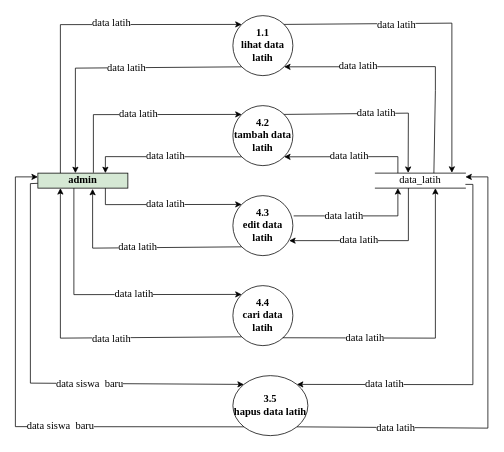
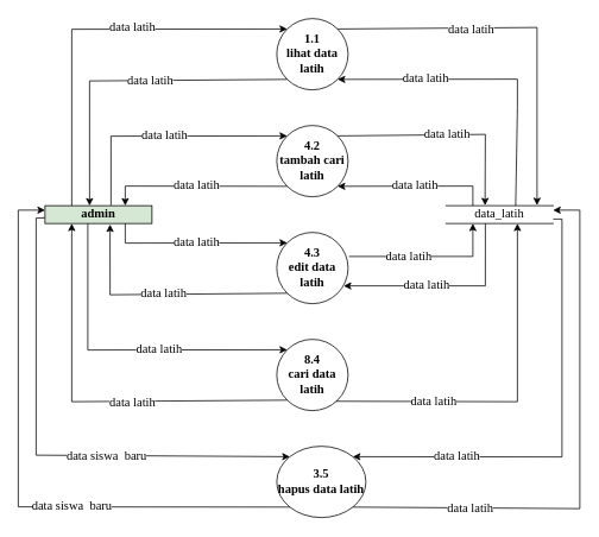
  <mxCell id="0" />
  <mxCell id="1" parent="0" />
  <mxCell id="2" value="1.1&lt;br style=&quot;font-size: 14px;&quot;&gt;lihat data latih" style="ellipse;whiteSpace=wrap;html=1;aspect=fixed;fontFamily=Times New Roman;fontSize=14;fontStyle=1" vertex="1" parent="1"><mxGeometry x="310" y="20" width="80" height="80" as="geometry" /></mxCell>
- <mxCell id="3" value="4.2&lt;br style=&quot;font-size: 14px;&quot;&gt;tambah data latih" style="ellipse;whiteSpace=wrap;html=1;aspect=fixed;fontFamily=Times New Roman;fontSize=14;fontStyle=1" vertex="1" parent="1"><mxGeometry x="310" y="140" width="80" height="80" as="geometry" /></mxCell>
+ <mxCell id="3" value="4.2&lt;br style=&quot;font-size: 14px;&quot;&gt;tambah cari latih" style="ellipse;whiteSpace=wrap;html=1;aspect=fixed;fontFamily=Times New Roman;fontSize=14;fontStyle=1" vertex="1" parent="1"><mxGeometry x="310" y="140" width="80" height="80" as="geometry" /></mxCell>
  <mxCell id="4" value="4.3&lt;br style=&quot;font-size: 14px;&quot;&gt;edit data latih" style="ellipse;whiteSpace=wrap;html=1;aspect=fixed;fontFamily=Times New Roman;fontSize=14;fontStyle=1" vertex="1" parent="1"><mxGeometry x="310" y="260" width="80" height="80" as="geometry" /></mxCell>
- <mxCell id="5" value="4.4&lt;br style=&quot;font-size: 14px;&quot;&gt;cari data latih" style="ellipse;whiteSpace=wrap;html=1;aspect=fixed;fontFamily=Times New Roman;fontSize=14;fontStyle=1" vertex="1" parent="1"><mxGeometry x="310" y="380" width="80" height="80" as="geometry" /></mxCell>
+ <mxCell id="5" value="8.4&lt;br style=&quot;font-size: 14px;&quot;&gt;cari data latih" style="ellipse;whiteSpace=wrap;html=1;aspect=fixed;fontFamily=Times New Roman;fontSize=14;fontStyle=1" vertex="1" parent="1"><mxGeometry x="310" y="380" width="80" height="80" as="geometry" /></mxCell>
  <mxCell id="6" value="3.5&lt;br style=&quot;font-size: 14px;&quot;&gt;hapus data latih" style="ellipse;whiteSpace=wrap;html=1;aspect=fixed;fontFamily=Times New Roman;fontSize=14;fontStyle=1" vertex="1" parent="1"><mxGeometry x="310" y="500" width="100" height="80" as="geometry" /></mxCell>
  <mxCell id="7" value="admin" style="rounded=0;whiteSpace=wrap;html=1;fontFamily=Times New Roman;fontSize=14;fontStyle=1;fillColor=#d5e8d4;" vertex="1" parent="1"><mxGeometry x="50" y="230" width="120" height="20" as="geometry" /></mxCell>
  <mxCell id="8" value="data_latih" style="shape=partialRectangle;whiteSpace=wrap;html=1;left=0;right=0;fillColor=none;fontFamily=Times New Roman;fontSize=14;" vertex="1" parent="1"><mxGeometry x="500" y="230" width="120" height="20" as="geometry" /></mxCell>
  <mxCell id="9" value="data latih" style="endArrow=classic;html=1;rounded=0;exitX=0.25;exitY=0;exitDx=0;exitDy=0;entryX=0;entryY=0;entryDx=0;entryDy=0;fontFamily=Times New Roman;fontSize=14;" edge="1" parent="1" source="7" target="2"><mxGeometry x="0.209" y="2" width="50" height="50" relative="1" as="geometry"><mxPoint x="130" y="160" as="sourcePoint" /><mxPoint x="180" y="110" as="targetPoint" /><Array as="points"><mxPoint x="80" y="32" /></Array><mxPoint as="offset" /></mxGeometry></mxCell>
  <mxCell id="10" value="data latih" style="endArrow=classic;html=1;rounded=0;exitX=0;exitY=1;exitDx=0;exitDy=0;entryX=0.417;entryY=0;entryDx=0;entryDy=0;entryPerimeter=0;fontFamily=Times New Roman;fontSize=14;" edge="1" parent="1" source="2" target="7"><mxGeometry x="-0.153" y="1" width="50" height="50" relative="1" as="geometry"><mxPoint x="240" y="170" as="sourcePoint" /><mxPoint x="100" y="220" as="targetPoint" /><Array as="points"><mxPoint x="100" y="90" /></Array><mxPoint x="-1" as="offset" /></mxGeometry></mxCell>
  <mxCell id="11" value="data latih" style="endArrow=classic;html=1;rounded=0;exitX=0.617;exitY=-0.025;exitDx=0;exitDy=0;exitPerimeter=0;entryX=0;entryY=0;entryDx=0;entryDy=0;fontFamily=Times New Roman;fontSize=14;" edge="1" parent="1" source="7" target="3"><mxGeometry width="50" height="50" relative="1" as="geometry"><mxPoint x="210" y="160" as="sourcePoint" /><mxPoint x="260" y="110" as="targetPoint" /><Array as="points"><mxPoint x="124" y="152" /></Array></mxGeometry></mxCell>
  <mxCell id="12" value="data latih" style="endArrow=classic;html=1;rounded=0;exitX=0;exitY=1;exitDx=0;exitDy=0;entryX=0.75;entryY=0;entryDx=0;entryDy=0;fontFamily=Times New Roman;fontSize=14;" edge="1" parent="1" source="3" target="7"><mxGeometry width="50" height="50" relative="1" as="geometry"><mxPoint x="260" y="270" as="sourcePoint" /><mxPoint x="310" y="220" as="targetPoint" /><Array as="points"><mxPoint x="140" y="208" /></Array></mxGeometry></mxCell>
  <mxCell id="13" value="data latih" style="endArrow=classic;html=1;rounded=0;exitX=0.25;exitY=0;exitDx=0;exitDy=0;entryX=1;entryY=1;entryDx=0;entryDy=0;fontFamily=Times New Roman;fontSize=14;" edge="1" parent="1" source="8" target="3"><mxGeometry width="50" height="50" relative="1" as="geometry"><mxPoint x="470" y="190" as="sourcePoint" /><mxPoint x="520" y="140" as="targetPoint" /><Array as="points"><mxPoint x="530" y="208" /></Array></mxGeometry></mxCell>
  <mxCell id="14" value="data latih" style="endArrow=classic;html=1;rounded=0;exitX=1;exitY=0;exitDx=0;exitDy=0;entryX=0.364;entryY=-0.014;entryDx=0;entryDy=0;entryPerimeter=0;fontFamily=Times New Roman;fontSize=14;" edge="1" parent="1" source="3" target="8"><mxGeometry width="50" height="50" relative="1" as="geometry"><mxPoint x="490" y="140" as="sourcePoint" /><mxPoint x="540" y="90" as="targetPoint" /><Array as="points"><mxPoint x="544" y="150" /></Array></mxGeometry></mxCell>
  <mxCell id="15" value="data latih" style="endArrow=classic;html=1;rounded=0;exitX=0.65;exitY=0;exitDx=0;exitDy=0;exitPerimeter=0;entryX=1;entryY=1;entryDx=0;entryDy=0;fontFamily=Times New Roman;fontSize=14;" edge="1" parent="1" source="8" target="2"><mxGeometry x="0.426" y="-1" width="50" height="50" relative="1" as="geometry"><mxPoint x="590" y="120" as="sourcePoint" /><mxPoint x="640" y="70" as="targetPoint" /><Array as="points"><mxPoint x="580" y="120" /><mxPoint x="580" y="88" /></Array><mxPoint as="offset" /></mxGeometry></mxCell>
  <mxCell id="16" value="data latih" style="endArrow=classic;html=1;rounded=0;exitX=1;exitY=0;exitDx=0;exitDy=0;entryX=0.85;entryY=-0.025;entryDx=0;entryDy=0;entryPerimeter=0;fontFamily=Times New Roman;fontSize=14;" edge="1" parent="1" source="2" target="8"><mxGeometry x="-0.295" y="-2" width="50" height="50" relative="1" as="geometry"><mxPoint x="540" y="100" as="sourcePoint" /><mxPoint x="590" y="50" as="targetPoint" /><Array as="points"><mxPoint x="602" y="30" /></Array><mxPoint x="1" as="offset" /></mxGeometry></mxCell>
  <mxCell id="17" value="data latih" style="endArrow=classic;html=1;rounded=0;exitX=0.75;exitY=1;exitDx=0;exitDy=0;entryX=0;entryY=0;entryDx=0;entryDy=0;fontFamily=Times New Roman;fontSize=14;" edge="1" parent="1" source="7" target="4"><mxGeometry width="50" height="50" relative="1" as="geometry"><mxPoint x="250" y="290" as="sourcePoint" /><mxPoint x="300" y="240" as="targetPoint" /><Array as="points"><mxPoint x="140" y="272" /></Array></mxGeometry></mxCell>
  <mxCell id="18" value="data latih" style="endArrow=classic;html=1;rounded=0;entryX=0.608;entryY=1.05;entryDx=0;entryDy=0;entryPerimeter=0;exitX=0;exitY=1;exitDx=0;exitDy=0;fontFamily=Times New Roman;fontSize=14;" edge="1" parent="1" source="4" target="7"><mxGeometry width="50" height="50" relative="1" as="geometry"><mxPoint x="130" y="340" as="sourcePoint" /><mxPoint x="180" y="290" as="targetPoint" /><Array as="points"><mxPoint x="123" y="330" /></Array></mxGeometry></mxCell>
  <mxCell id="19" value="data latih" style="endArrow=classic;html=1;rounded=0;exitX=1.013;exitY=0.338;exitDx=0;exitDy=0;entryX=0.25;entryY=1;entryDx=0;entryDy=0;exitPerimeter=0;fontFamily=Times New Roman;fontSize=14;" edge="1" parent="1" source="4" target="8"><mxGeometry x="-0.244" width="50" height="50" relative="1" as="geometry"><mxPoint x="590" y="340" as="sourcePoint" /><mxPoint x="640" y="290" as="targetPoint" /><Array as="points"><mxPoint x="530" y="287" /></Array><mxPoint as="offset" /></mxGeometry></mxCell>
  <mxCell id="20" value="data latih" style="endArrow=classic;html=1;rounded=0;entryX=0.938;entryY=0.75;entryDx=0;entryDy=0;entryPerimeter=0;exitX=0.367;exitY=1;exitDx=0;exitDy=0;exitPerimeter=0;fontFamily=Times New Roman;fontSize=14;" edge="1" parent="1" source="8" target="4"><mxGeometry x="0.187" width="50" height="50" relative="1" as="geometry"><mxPoint x="540" y="250" as="sourcePoint" /><mxPoint x="640" y="270" as="targetPoint" /><Array as="points"><mxPoint x="544" y="320" /></Array><mxPoint as="offset" /></mxGeometry></mxCell>
  <mxCell id="21" value="&#10;&lt;span style=&quot;color: rgb(0, 0, 0); font-family: &amp;quot;Times New Roman&amp;quot;; font-size: 14px; font-style: normal; font-variant-ligatures: normal; font-variant-caps: normal; font-weight: 400; letter-spacing: normal; orphans: 2; text-align: center; text-indent: 0px; text-transform: none; widows: 2; word-spacing: 0px; -webkit-text-stroke-width: 0px; background-color: rgb(255, 255, 255); text-decoration-thickness: initial; text-decoration-style: initial; text-decoration-color: initial; float: none; display: inline !important;&quot;&gt;data latih&lt;/span&gt;&#10;&#10;" style="endArrow=classic;html=1;rounded=0;exitX=0.4;exitY=1;exitDx=0;exitDy=0;exitPerimeter=0;entryX=0;entryY=0;entryDx=0;entryDy=0;fontFamily=Times New Roman;fontSize=14;" edge="1" parent="1" source="7" target="5"><mxGeometry x="0.213" y="-8" width="50" height="50" relative="1" as="geometry"><mxPoint x="140" y="430" as="sourcePoint" /><mxPoint x="190" y="380" as="targetPoint" /><Array as="points"><mxPoint x="98" y="392" /></Array><mxPoint as="offset" /></mxGeometry></mxCell>
  <mxCell id="22" value="data latih" style="endArrow=classic;html=1;rounded=0;exitX=0;exitY=1;exitDx=0;exitDy=0;entryX=0.25;entryY=1;entryDx=0;entryDy=0;fontFamily=Times New Roman;fontSize=14;" edge="1" parent="1" source="5" target="7"><mxGeometry x="-0.213" y="1" width="50" height="50" relative="1" as="geometry"><mxPoint x="170" y="460" as="sourcePoint" /><mxPoint x="220" y="410" as="targetPoint" /><Array as="points"><mxPoint x="80" y="450" /></Array><mxPoint as="offset" /></mxGeometry></mxCell>
  <mxCell id="23" value="data siswa&amp;nbsp; baru" style="endArrow=classic;html=1;rounded=0;entryX=0;entryY=0;entryDx=0;entryDy=0;exitX=-0.001;exitY=0.68;exitDx=0;exitDy=0;exitPerimeter=0;fontFamily=Times New Roman;fontSize=14;" edge="1" parent="1" source="7" target="6"><mxGeometry x="0.267" y="-1" width="50" height="50" relative="1" as="geometry"><mxPoint x="50" y="240" as="sourcePoint" /><mxPoint x="70" y="290" as="targetPoint" /><Array as="points"><mxPoint x="40" y="244" /><mxPoint x="40" y="510" /></Array><mxPoint as="offset" /></mxGeometry></mxCell>
  <mxCell id="24" value="data siswa&amp;nbsp; baru" style="endArrow=classic;html=1;rounded=0;entryX=0;entryY=0.25;entryDx=0;entryDy=0;exitX=0;exitY=1;exitDx=0;exitDy=0;fontFamily=Times New Roman;fontSize=14;" edge="1" parent="1" source="6" target="7"><mxGeometry x="-0.265" width="50" height="50" relative="1" as="geometry"><mxPoint x="90" y="560.698" as="sourcePoint" /><mxPoint x="50" y="210" as="targetPoint" /><Array as="points"><mxPoint x="20" y="568" /><mxPoint x="20" y="235" /></Array><mxPoint as="offset" /></mxGeometry></mxCell>
  <mxCell id="25" value="data latih" style="endArrow=classic;html=1;rounded=0;fontFamily=Times New Roman;fontSize=14;exitX=0.832;exitY=0.869;exitDx=0;exitDy=0;exitPerimeter=0;" edge="1" parent="1" source="5"><mxGeometry x="-0.461" width="50" height="50" relative="1" as="geometry"><mxPoint x="400" y="450" as="sourcePoint" /><mxPoint x="580" y="250" as="targetPoint" /><Array as="points"><mxPoint x="580" y="450" /></Array><mxPoint as="offset" /></mxGeometry></mxCell>
  <mxCell id="26" value="data latih" style="endArrow=classic;html=1;rounded=0;fontFamily=Times New Roman;fontSize=14;entryX=1;entryY=0;entryDx=0;entryDy=0;exitX=1;exitY=0.75;exitDx=0;exitDy=0;" edge="1" parent="1" source="8" target="6"><mxGeometry x="0.543" width="50" height="50" relative="1" as="geometry"><mxPoint x="630" y="240" as="sourcePoint" /><mxPoint x="710" y="440" as="targetPoint" /><Array as="points"><mxPoint x="630" y="245" /><mxPoint x="630" y="512" /></Array><mxPoint as="offset" /></mxGeometry></mxCell>
  <mxCell id="27" value="data latih" style="endArrow=classic;html=1;rounded=0;fontFamily=Times New Roman;fontSize=14;entryX=1;entryY=0.25;entryDx=0;entryDy=0;exitX=1;exitY=1;exitDx=0;exitDy=0;" edge="1" parent="1" source="6" target="8"><mxGeometry x="-0.573" y="-1" width="50" height="50" relative="1" as="geometry"><mxPoint x="630" y="330" as="sourcePoint" /><mxPoint x="680" y="280" as="targetPoint" /><Array as="points"><mxPoint x="650" y="570" /><mxPoint x="650" y="235" /></Array><mxPoint as="offset" /></mxGeometry></mxCell>
